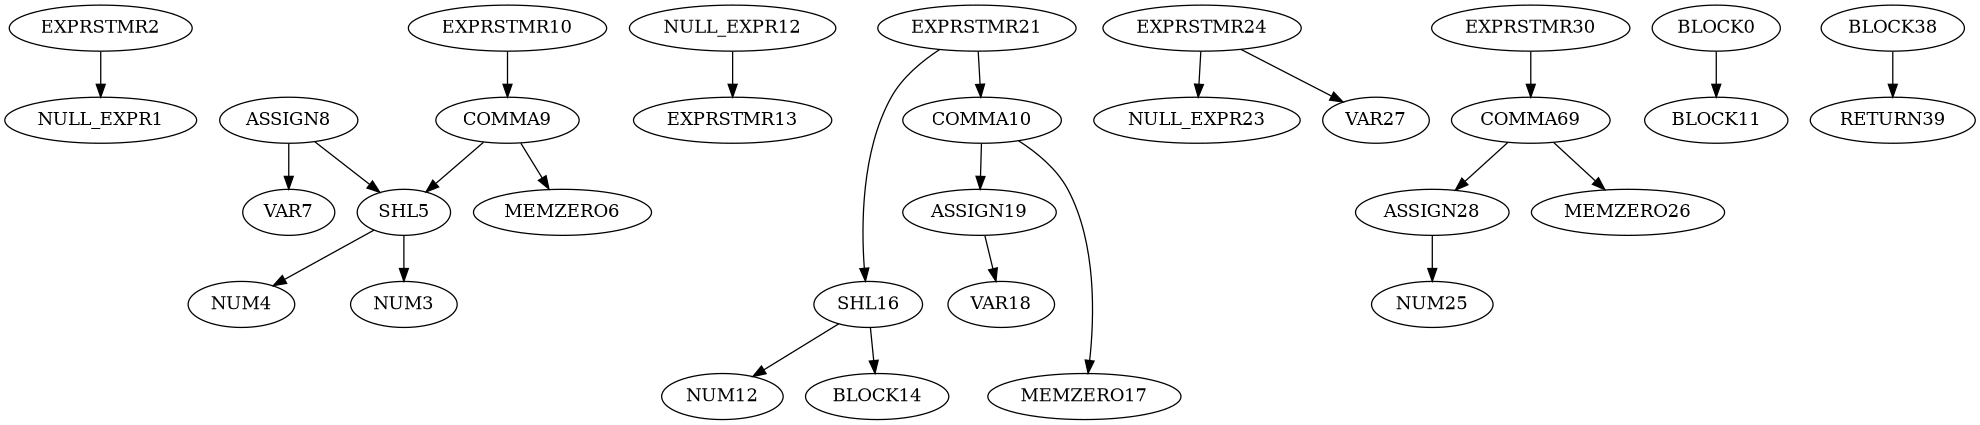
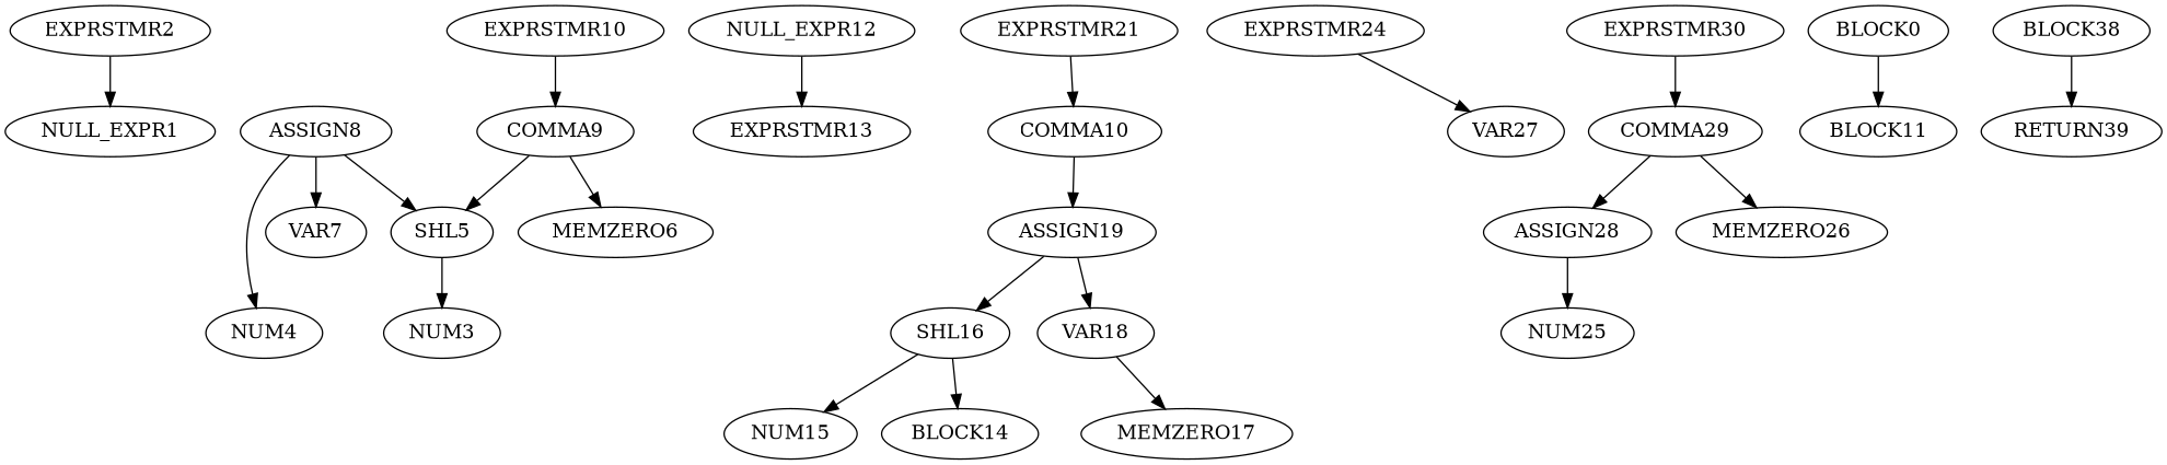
  digraph {
    EXPRSTMR2
    NULL_EXPR1
    SHL5
    NUM4
    NUM3
    ASSIGN8
    VAR7
    COMMA9
    MEMZERO6
    EXPRSTMR10
    NULL_EXPR12
    EXPRSTMR13
    SHL16
-   NUM15 [label=NUM12]
+   NUM15
    n15 [label=BLOCK14]
    ASSIGN19
    VAR18
    n18 [label=COMMA10]
    MEMZERO17
    EXPRSTMR21
    EXPRSTMR24
-   NULL_EXPR23
    VAR27
    ASSIGN28
    NUM25
-   COMMA29 [label=COMMA69]
+   COMMA29
    MEMZERO26
    EXPRSTMR30
    BLOCK0
    BLOCK11
    BLOCK38
    RETURN39
    EXPRSTMR2 -> NULL_EXPR1
-   SHL5 -> NUM4
+   ASSIGN8 -> NUM4
    SHL5 -> NUM3
    ASSIGN8 -> SHL5
    ASSIGN8 -> VAR7
    COMMA9 -> SHL5
    COMMA9 -> MEMZERO6
    EXPRSTMR10 -> COMMA9
    NULL_EXPR12 -> EXPRSTMR13
    SHL16 -> NUM15
    SHL16 -> n15
-   EXPRSTMR21 -> SHL16
+   ASSIGN19 -> SHL16
    ASSIGN19 -> VAR18
    n18 -> ASSIGN19
-   n18 -> MEMZERO17
+   VAR18 -> MEMZERO17
    EXPRSTMR21 -> n18
-   EXPRSTMR24 -> NULL_EXPR23
    EXPRSTMR24 -> VAR27
    ASSIGN28 -> NUM25
    COMMA29 -> ASSIGN28
    COMMA29 -> MEMZERO26
    EXPRSTMR30 -> COMMA29
    BLOCK0 -> BLOCK11
    BLOCK38 -> RETURN39
  }
